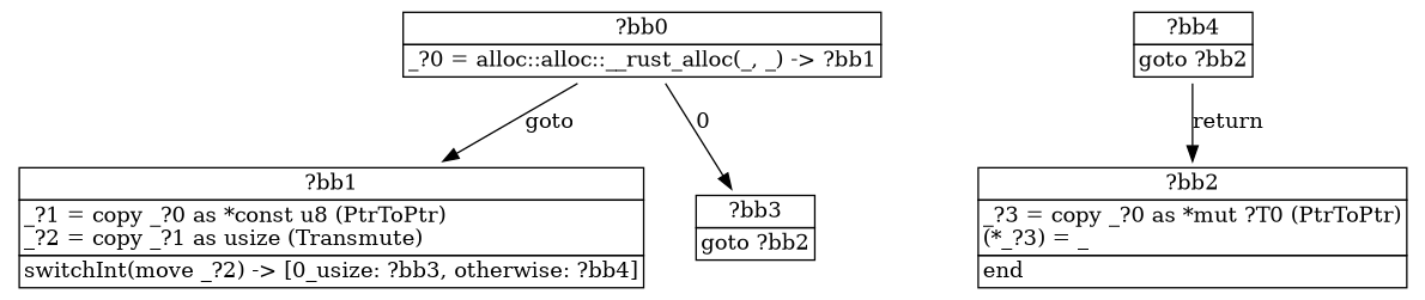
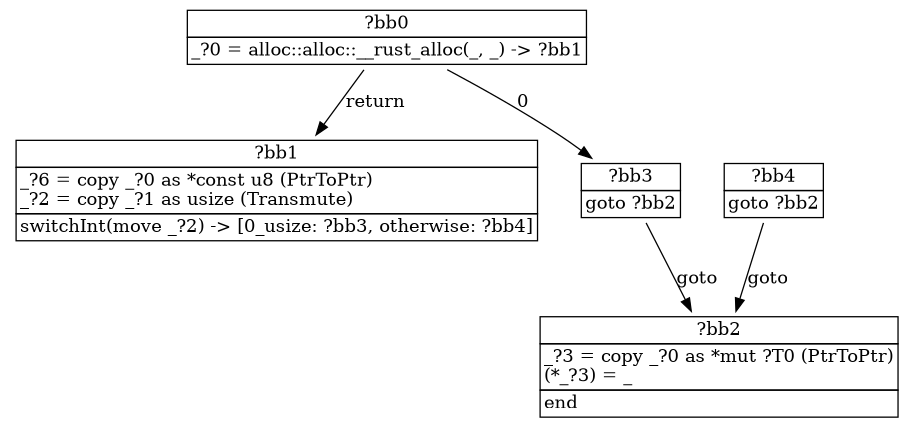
  digraph {
    node [shape=none]
    n1 [label=<<table border="0" cellborder="1" cellspacing="0"><tr><td  align="center" colspan="1">?bb0</td></tr><tr><td align="left">_?0 = alloc::alloc::__rust_alloc(_, _) -&gt; ?bb1</td></tr></table>>]
-   n2 [label=<<table border="0" cellborder="1" cellspacing="0"><tr><td  align="center" colspan="1">?bb1</td></tr><tr><td align="left" balign="left">_?1 = copy _?0 as *const u8 (PtrToPtr)<br/>_?2 = copy _?1 as usize (Transmute)<br/></td></tr><tr><td align="left">switchInt(move _?2) -&gt; [0_usize: ?bb3, otherwise: ?bb4]</td></tr></table>>]
+   n2 [label=<<table border="0" cellborder="1" cellspacing="0"><tr><td  align="center" colspan="1">?bb1</td></tr><tr><td align="left" balign="left">_?6 = copy _?0 as *const u8 (PtrToPtr)<br/>_?2 = copy _?1 as usize (Transmute)<br/></td></tr><tr><td align="left">switchInt(move _?2) -&gt; [0_usize: ?bb3, otherwise: ?bb4]</td></tr></table>>]
    n3 [label=<<table border="0" cellborder="1" cellspacing="0"><tr><td  align="center" colspan="1">?bb3</td></tr><tr><td align="left">goto ?bb2</td></tr></table>>]
    n4 [label=<<table border="0" cellborder="1" cellspacing="0"><tr><td  align="center" colspan="1">?bb2</td></tr><tr><td align="left" balign="left">_?3 = copy _?0 as *mut ?T0 (PtrToPtr)<br/>(*_?3) = _<br/></td></tr><tr><td align="left">end</td></tr></table>>]
    n5 [label=<<table border="0" cellborder="1" cellspacing="0"><tr><td  align="center" colspan="1">?bb4</td></tr><tr><td align="left">goto ?bb2</td></tr></table>>]
-   n1 -> n2 [label=goto]
+   n1 -> n2 [label=return]
    n1 -> n3 [label=0]
-   n5 -> n4 [label=return]
+   n3 -> n4 [label=goto]
+   n5 -> n4 [label=goto]
  }
